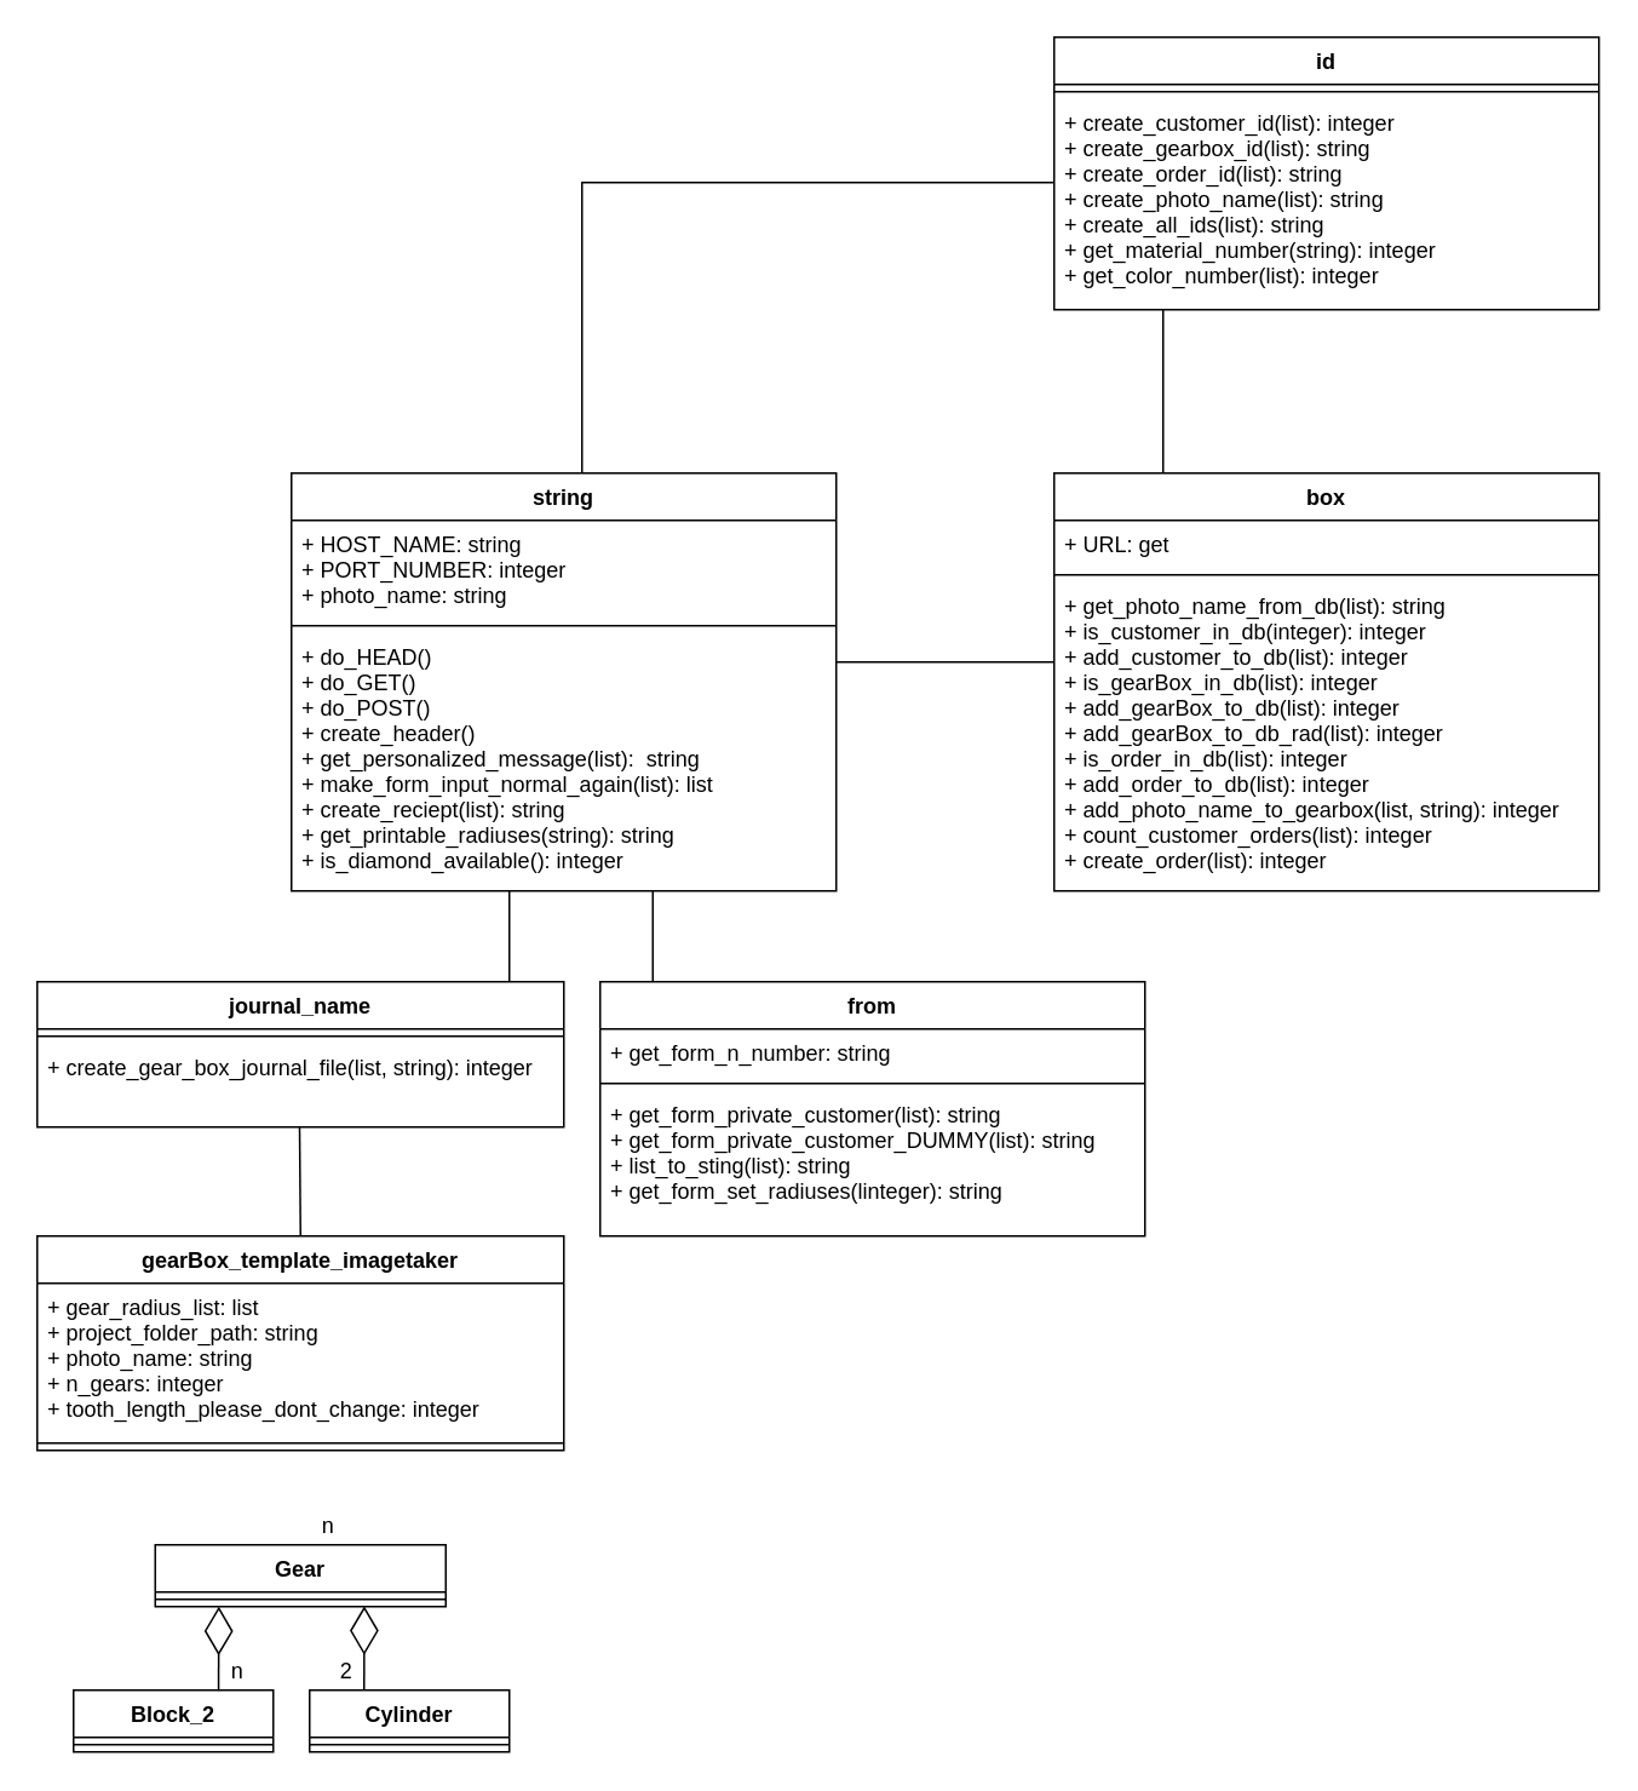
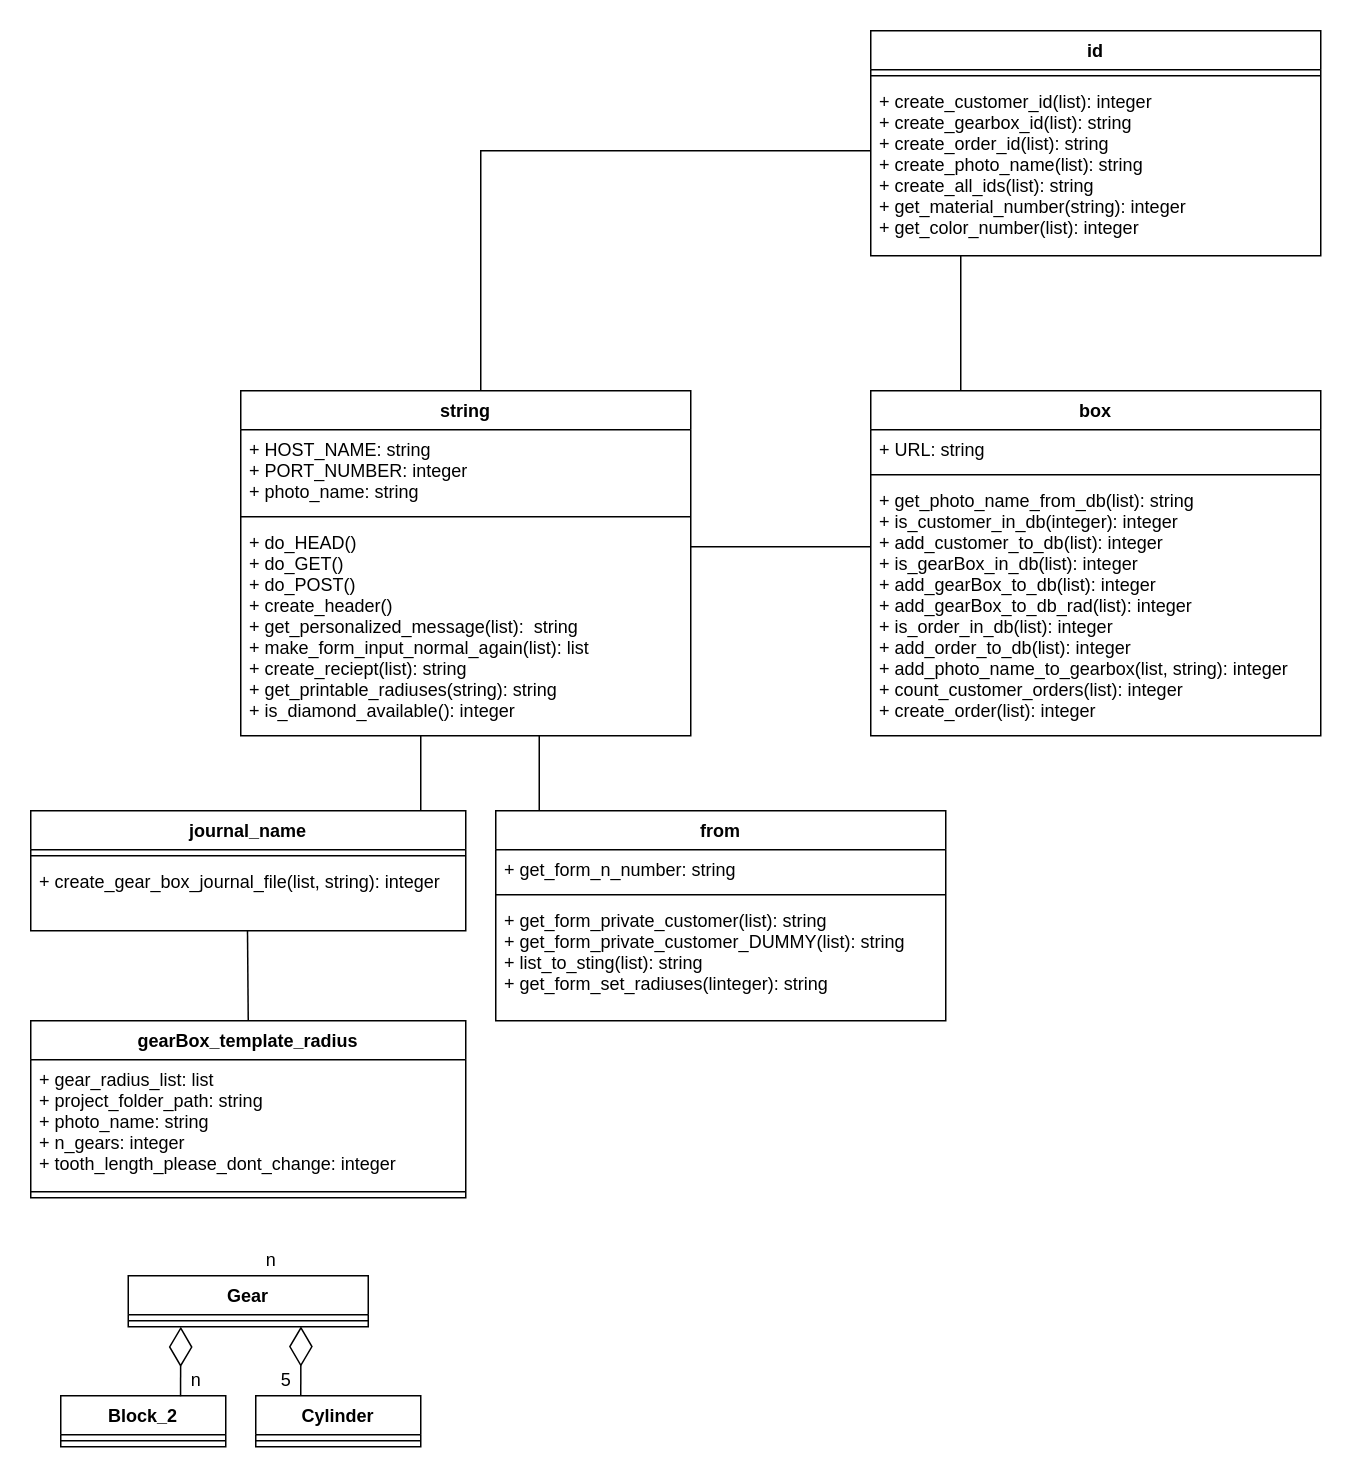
  <mxCell id="0" />
  <mxCell id="1" parent="0" />
  <mxCell id="2" value="id" style="swimlane;fontStyle=1;align=center;verticalAlign=top;childLayout=stackLayout;horizontal=1;startSize=26;horizontalStack=0;resizeParent=1;resizeParentMax=0;resizeLast=0;collapsible=1;marginBottom=0;" parent="1" vertex="1"><mxGeometry x="580" y="20" width="300" height="150" as="geometry" /></mxCell>
  <mxCell id="3" value="" style="line;strokeWidth=1;fillColor=none;align=left;verticalAlign=middle;spacingTop=-1;spacingLeft=3;spacingRight=3;rotatable=0;labelPosition=right;points=[];portConstraint=eastwest;" parent="2" vertex="1"><mxGeometry y="26" width="300" height="8" as="geometry" /></mxCell>
  <mxCell id="4" value="+ create_customer_id(list): integer&#10;+ create_gearbox_id(list): string&#10;+ create_order_id(list): string&#10;+ create_photo_name(list): string&#10;+ create_all_ids(list): string&#10;+ get_material_number(string): integer&#10;+ get_color_number(list): integer" style="text;strokeColor=none;fillColor=none;align=left;verticalAlign=top;spacingLeft=4;spacingRight=4;overflow=hidden;rotatable=0;points=[[0,0.5],[1,0.5]];portConstraint=eastwest;" parent="2" vertex="1"><mxGeometry y="34" width="300" height="116" as="geometry" /></mxCell>
  <mxCell id="5" value="string" style="swimlane;fontStyle=1;align=center;verticalAlign=top;childLayout=stackLayout;horizontal=1;startSize=26;horizontalStack=0;resizeParent=1;resizeParentMax=0;resizeLast=0;collapsible=1;marginBottom=0;" parent="1" vertex="1"><mxGeometry x="160" y="260" width="300" height="230" as="geometry" /></mxCell>
  <mxCell id="6" value="+ HOST_NAME: string&#10;+ PORT_NUMBER: integer&#10;+ photo_name: string&#10;" style="text;strokeColor=none;fillColor=none;align=left;verticalAlign=top;spacingLeft=4;spacingRight=4;overflow=hidden;rotatable=0;points=[[0,0.5],[1,0.5]];portConstraint=eastwest;" parent="5" vertex="1"><mxGeometry y="26" width="300" height="54" as="geometry" /></mxCell>
  <mxCell id="7" value="" style="line;strokeWidth=1;fillColor=none;align=left;verticalAlign=middle;spacingTop=-1;spacingLeft=3;spacingRight=3;rotatable=0;labelPosition=right;points=[];portConstraint=eastwest;" parent="5" vertex="1"><mxGeometry y="80" width="300" height="8" as="geometry" /></mxCell>
  <mxCell id="8" value="+ do_HEAD()&#10;+ do_GET()&#10;+ do_POST()&#10;+ create_header()&#10;+ get_personalized_message(list):  string&#10;+ make_form_input_normal_again(list): list&#10;+ create_reciept(list): string&#10;+ get_printable_radiuses(string): string&#10;+ is_diamond_available(): integer&#10;" style="text;strokeColor=none;fillColor=none;align=left;verticalAlign=top;spacingLeft=4;spacingRight=4;overflow=hidden;rotatable=0;points=[[0,0.5],[1,0.5]];portConstraint=eastwest;" parent="5" vertex="1"><mxGeometry y="88" width="300" height="142" as="geometry" /></mxCell>
  <mxCell id="9" value="box" style="swimlane;fontStyle=1;align=center;verticalAlign=top;childLayout=stackLayout;horizontal=1;startSize=26;horizontalStack=0;resizeParent=1;resizeParentMax=0;resizeLast=0;collapsible=1;marginBottom=0;" parent="1" vertex="1"><mxGeometry x="580" y="260" width="300" height="230" as="geometry" /></mxCell>
- <mxCell id="10" value="+ URL: get" style="text;strokeColor=none;fillColor=none;align=left;verticalAlign=top;spacingLeft=4;spacingRight=4;overflow=hidden;rotatable=0;points=[[0,0.5],[1,0.5]];portConstraint=eastwest;" parent="9" vertex="1"><mxGeometry y="26" width="300" height="26" as="geometry" /></mxCell>
+ <mxCell id="10" value="+ URL: string" style="text;strokeColor=none;fillColor=none;align=left;verticalAlign=top;spacingLeft=4;spacingRight=4;overflow=hidden;rotatable=0;points=[[0,0.5],[1,0.5]];portConstraint=eastwest;" parent="9" vertex="1"><mxGeometry y="26" width="300" height="26" as="geometry" /></mxCell>
  <mxCell id="11" value="" style="line;strokeWidth=1;fillColor=none;align=left;verticalAlign=middle;spacingTop=-1;spacingLeft=3;spacingRight=3;rotatable=0;labelPosition=right;points=[];portConstraint=eastwest;" parent="9" vertex="1"><mxGeometry y="52" width="300" height="8" as="geometry" /></mxCell>
  <mxCell id="12" value="+ get_photo_name_from_db(list): string&#10;+ is_customer_in_db(integer): integer&#10;+ add_customer_to_db(list): integer&#10;+ is_gearBox_in_db(list): integer&#10;+ add_gearBox_to_db(list): integer&#10;+ add_gearBox_to_db_rad(list): integer&#10;+ is_order_in_db(list): integer&#10;+ add_order_to_db(list): integer&#10;+ add_photo_name_to_gearbox(list, string): integer&#10;+ count_customer_orders(list): integer&#10;+ create_order(list): integer" style="text;strokeColor=none;fillColor=none;align=left;verticalAlign=top;spacingLeft=4;spacingRight=4;overflow=hidden;rotatable=0;points=[[0,0.5],[1,0.5]];portConstraint=eastwest;" parent="9" vertex="1"><mxGeometry y="60" width="300" height="170" as="geometry" /></mxCell>
  <mxCell id="13" value="journal_name" style="swimlane;fontStyle=1;align=center;verticalAlign=top;childLayout=stackLayout;horizontal=1;startSize=26;horizontalStack=0;resizeParent=1;resizeParentMax=0;resizeLast=0;collapsible=1;marginBottom=0;" parent="1" vertex="1"><mxGeometry x="20" y="540" width="290" height="80" as="geometry" /></mxCell>
  <mxCell id="14" value="" style="line;strokeWidth=1;fillColor=none;align=left;verticalAlign=middle;spacingTop=-1;spacingLeft=3;spacingRight=3;rotatable=0;labelPosition=right;points=[];portConstraint=eastwest;" parent="13" vertex="1"><mxGeometry y="26" width="290" height="8" as="geometry" /></mxCell>
  <mxCell id="15" value="+ create_gear_box_journal_file(list, string): integer" style="text;strokeColor=none;fillColor=none;align=left;verticalAlign=top;spacingLeft=4;spacingRight=4;overflow=hidden;rotatable=0;points=[[0,0.5],[1,0.5]];portConstraint=eastwest;" parent="13" vertex="1"><mxGeometry y="34" width="290" height="46" as="geometry" /></mxCell>
  <mxCell id="16" value="" style="line;strokeWidth=1;fillColor=none;align=left;verticalAlign=middle;spacingTop=-1;spacingLeft=3;spacingRight=3;rotatable=0;labelPosition=right;points=[];portConstraint=eastwest;" parent="1" vertex="1"><mxGeometry x="460" y="360" width="120" height="8" as="geometry" /></mxCell>
  <mxCell id="17" value="" style="line;strokeWidth=1;fillColor=none;align=left;verticalAlign=middle;spacingTop=-1;spacingLeft=3;spacingRight=3;rotatable=0;labelPosition=right;points=[];portConstraint=eastwest;" parent="1" vertex="1"><mxGeometry x="360" y="500" height="60" as="geometry" /></mxCell>
  <mxCell id="18" value="" style="endArrow=none;html=1;edgeStyle=orthogonalEdgeStyle;rounded=0;" parent="1" edge="1"><mxGeometry relative="1" as="geometry"><mxPoint x="640" y="260" as="sourcePoint" /><mxPoint x="640" y="170" as="targetPoint" /><Array as="points"><mxPoint x="640" y="260" /><mxPoint x="640" y="170" /></Array></mxGeometry></mxCell>
  <mxCell id="19" value="" style="endArrow=none;html=1;edgeStyle=orthogonalEdgeStyle;rounded=0;" parent="1" target="4" edge="1"><mxGeometry relative="1" as="geometry"><mxPoint x="320" y="260" as="sourcePoint" /><mxPoint x="320" y="100" as="targetPoint" /><Array as="points"><mxPoint x="320" y="100" /></Array></mxGeometry></mxCell>
  <mxCell id="20" value="from" style="swimlane;fontStyle=1;align=center;verticalAlign=top;childLayout=stackLayout;horizontal=1;startSize=26;horizontalStack=0;resizeParent=1;resizeParentMax=0;resizeLast=0;collapsible=1;marginBottom=0;" parent="1" vertex="1"><mxGeometry x="330" y="540" width="300" height="140" as="geometry" /></mxCell>
  <mxCell id="21" value="+ get_form_n_number: string" style="text;strokeColor=none;fillColor=none;align=left;verticalAlign=top;spacingLeft=4;spacingRight=4;overflow=hidden;rotatable=0;points=[[0,0.5],[1,0.5]];portConstraint=eastwest;" parent="20" vertex="1"><mxGeometry y="26" width="300" height="26" as="geometry" /></mxCell>
  <mxCell id="22" value="" style="line;strokeWidth=1;fillColor=none;align=left;verticalAlign=middle;spacingTop=-1;spacingLeft=3;spacingRight=3;rotatable=0;labelPosition=right;points=[];portConstraint=eastwest;" parent="20" vertex="1"><mxGeometry y="52" width="300" height="8" as="geometry" /></mxCell>
  <mxCell id="23" value="+ get_form_private_customer(list): string&#10;+ get_form_private_customer_DUMMY(list): string&#10;+ list_to_sting(list): string&#10;+ get_form_set_radiuses(linteger): string" style="text;strokeColor=none;fillColor=none;align=left;verticalAlign=top;spacingLeft=4;spacingRight=4;overflow=hidden;rotatable=0;points=[[0,0.5],[1,0.5]];portConstraint=eastwest;" parent="20" vertex="1"><mxGeometry y="60" width="300" height="80" as="geometry" /></mxCell>
  <mxCell id="24" value="" style="endArrow=none;html=1;edgeStyle=orthogonalEdgeStyle;rounded=0;" parent="1" edge="1"><mxGeometry relative="1" as="geometry"><mxPoint x="359" y="490" as="sourcePoint" /><mxPoint x="359" y="540" as="targetPoint" /></mxGeometry></mxCell>
  <mxCell id="25" value="" style="endArrow=none;html=1;edgeStyle=orthogonalEdgeStyle;rounded=0;" parent="1" edge="1"><mxGeometry relative="1" as="geometry"><mxPoint x="280" y="490" as="sourcePoint" /><mxPoint x="280" y="540" as="targetPoint" /></mxGeometry></mxCell>
- <mxCell id="26" value="gearBox_template_imagetaker" style="swimlane;fontStyle=1;align=center;verticalAlign=top;childLayout=stackLayout;horizontal=1;startSize=26;horizontalStack=0;resizeParent=1;resizeParentMax=0;resizeLast=0;collapsible=1;marginBottom=0;" parent="1" vertex="1"><mxGeometry x="20" y="680" width="290" height="118" as="geometry" /></mxCell>
+ <mxCell id="26" value="gearBox_template_radius" style="swimlane;fontStyle=1;align=center;verticalAlign=top;childLayout=stackLayout;horizontal=1;startSize=26;horizontalStack=0;resizeParent=1;resizeParentMax=0;resizeLast=0;collapsible=1;marginBottom=0;" parent="1" vertex="1"><mxGeometry x="20" y="680" width="290" height="118" as="geometry" /></mxCell>
  <mxCell id="27" value="+ gear_radius_list: list&#10;+ project_folder_path: string&#10;+ photo_name: string&#10;+ n_gears: integer&#10;+ tooth_length_please_dont_change: integer" style="text;strokeColor=none;fillColor=none;align=left;verticalAlign=top;spacingLeft=4;spacingRight=4;overflow=hidden;rotatable=0;points=[[0,0.5],[1,0.5]];portConstraint=eastwest;" parent="26" vertex="1"><mxGeometry y="26" width="290" height="84" as="geometry" /></mxCell>
  <mxCell id="28" value="" style="line;strokeWidth=1;fillColor=none;align=left;verticalAlign=middle;spacingTop=-1;spacingLeft=3;spacingRight=3;rotatable=0;labelPosition=right;points=[];portConstraint=eastwest;" parent="26" vertex="1"><mxGeometry y="110" width="290" height="8" as="geometry" /></mxCell>
  <mxCell id="29" value="" style="endArrow=none;html=1;edgeStyle=orthogonalEdgeStyle;rounded=0;entryX=0.5;entryY=0;entryDx=0;entryDy=0;" parent="1" target="26" edge="1"><mxGeometry relative="1" as="geometry"><mxPoint x="164.5" y="620" as="sourcePoint" /><mxPoint x="164.5" y="670" as="targetPoint" /></mxGeometry></mxCell>
  <mxCell id="30" value="Gear" style="swimlane;fontStyle=1;align=center;verticalAlign=top;childLayout=stackLayout;horizontal=1;startSize=26;horizontalStack=0;resizeParent=1;resizeParentMax=0;resizeLast=0;collapsible=1;marginBottom=0;" parent="1" vertex="1"><mxGeometry x="85" y="850" width="160" height="34" as="geometry" /></mxCell>
  <mxCell id="31" value="" style="line;strokeWidth=1;fillColor=none;align=left;verticalAlign=middle;spacingTop=-1;spacingLeft=3;spacingRight=3;rotatable=0;labelPosition=right;points=[];portConstraint=eastwest;" parent="30" vertex="1"><mxGeometry y="26" width="160" height="8" as="geometry" /></mxCell>
  <mxCell id="32" value="n" style="text;html=1;align=center;verticalAlign=middle;resizable=0;points=[];autosize=1;strokeColor=none;fillColor=none;" parent="1" vertex="1"><mxGeometry x="170" y="830" width="20" height="20" as="geometry" /></mxCell>
  <mxCell id="33" value="Block_2" style="swimlane;fontStyle=1;align=center;verticalAlign=top;childLayout=stackLayout;horizontal=1;startSize=26;horizontalStack=0;resizeParent=1;resizeParentMax=0;resizeLast=0;collapsible=1;marginBottom=0;" parent="1" vertex="1"><mxGeometry x="40" y="930" width="110" height="34" as="geometry" /></mxCell>
  <mxCell id="34" value="" style="line;strokeWidth=1;fillColor=none;align=left;verticalAlign=middle;spacingTop=-1;spacingLeft=3;spacingRight=3;rotatable=0;labelPosition=right;points=[];portConstraint=eastwest;" parent="33" vertex="1"><mxGeometry y="26" width="110" height="8" as="geometry" /></mxCell>
  <mxCell id="35" value="Cylinder" style="swimlane;fontStyle=1;align=center;verticalAlign=top;childLayout=stackLayout;horizontal=1;startSize=26;horizontalStack=0;resizeParent=1;resizeParentMax=0;resizeLast=0;collapsible=1;marginBottom=0;" parent="1" vertex="1"><mxGeometry x="170" y="930" width="110" height="34" as="geometry" /></mxCell>
  <mxCell id="36" value="" style="line;strokeWidth=1;fillColor=none;align=left;verticalAlign=middle;spacingTop=-1;spacingLeft=3;spacingRight=3;rotatable=0;labelPosition=right;points=[];portConstraint=eastwest;" parent="35" vertex="1"><mxGeometry y="26" width="110" height="8" as="geometry" /></mxCell>
  <mxCell id="37" value="" style="endArrow=diamondThin;endFill=0;endSize=24;html=1;rounded=0;exitX=0.726;exitY=0.008;exitDx=0;exitDy=0;exitPerimeter=0;" parent="1" source="33" edge="1"><mxGeometry width="160" relative="1" as="geometry"><mxPoint x="119.64" y="923.66" as="sourcePoint" /><mxPoint y="884" as="targetPoint" x="120" /></mxGeometry></mxCell>
  <mxCell id="38" value="n" style="text;html=1;align=center;verticalAlign=middle;resizable=0;points=[];autosize=1;strokeColor=none;fillColor=none;" parent="1" vertex="1"><mxGeometry y="910" width="20" height="20" as="geometry" x="120" /></mxCell>
- <mxCell id="39" value="2" style="text;html=1;align=center;verticalAlign=middle;resizable=0;points=[];autosize=1;strokeColor=none;fillColor=none;" parent="1" vertex="1"><mxGeometry x="180" y="910" width="20" height="20" as="geometry" /></mxCell>
+ <mxCell id="39" value="5" style="text;html=1;align=center;verticalAlign=middle;resizable=0;points=[];autosize=1;strokeColor=none;fillColor=none;" parent="1" vertex="1"><mxGeometry x="180" y="910" width="20" height="20" as="geometry" /></mxCell>
  <mxCell id="40" value="" style="endArrow=diamondThin;endFill=0;endSize=24;html=1;rounded=0;exitX=0.726;exitY=0.008;exitDx=0;exitDy=0;exitPerimeter=0;" parent="1" edge="1"><mxGeometry width="160" relative="1" as="geometry"><mxPoint x="200" y="930.002" as="sourcePoint" /><mxPoint x="200.14" y="883.73" as="targetPoint" /></mxGeometry></mxCell>
